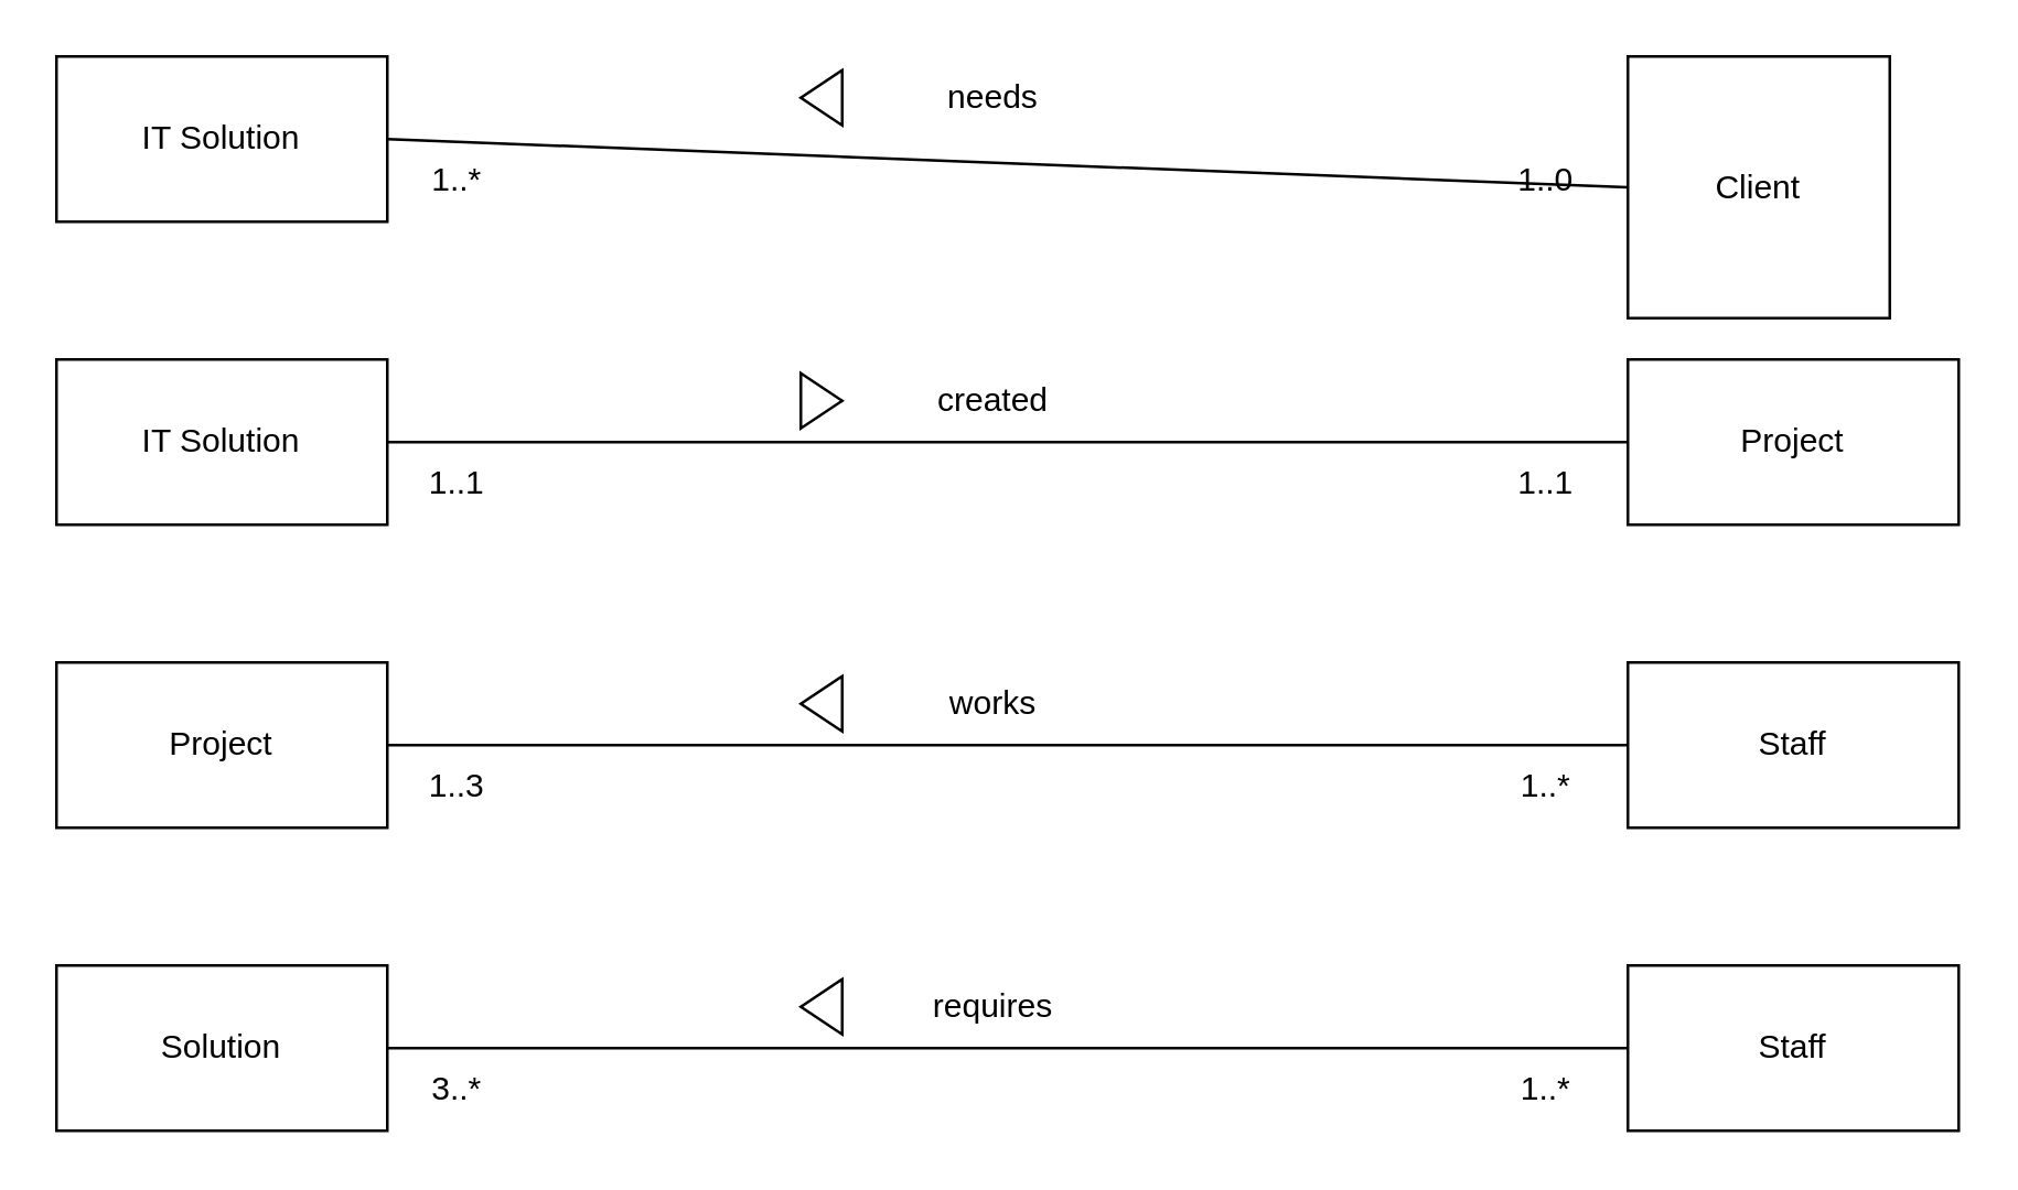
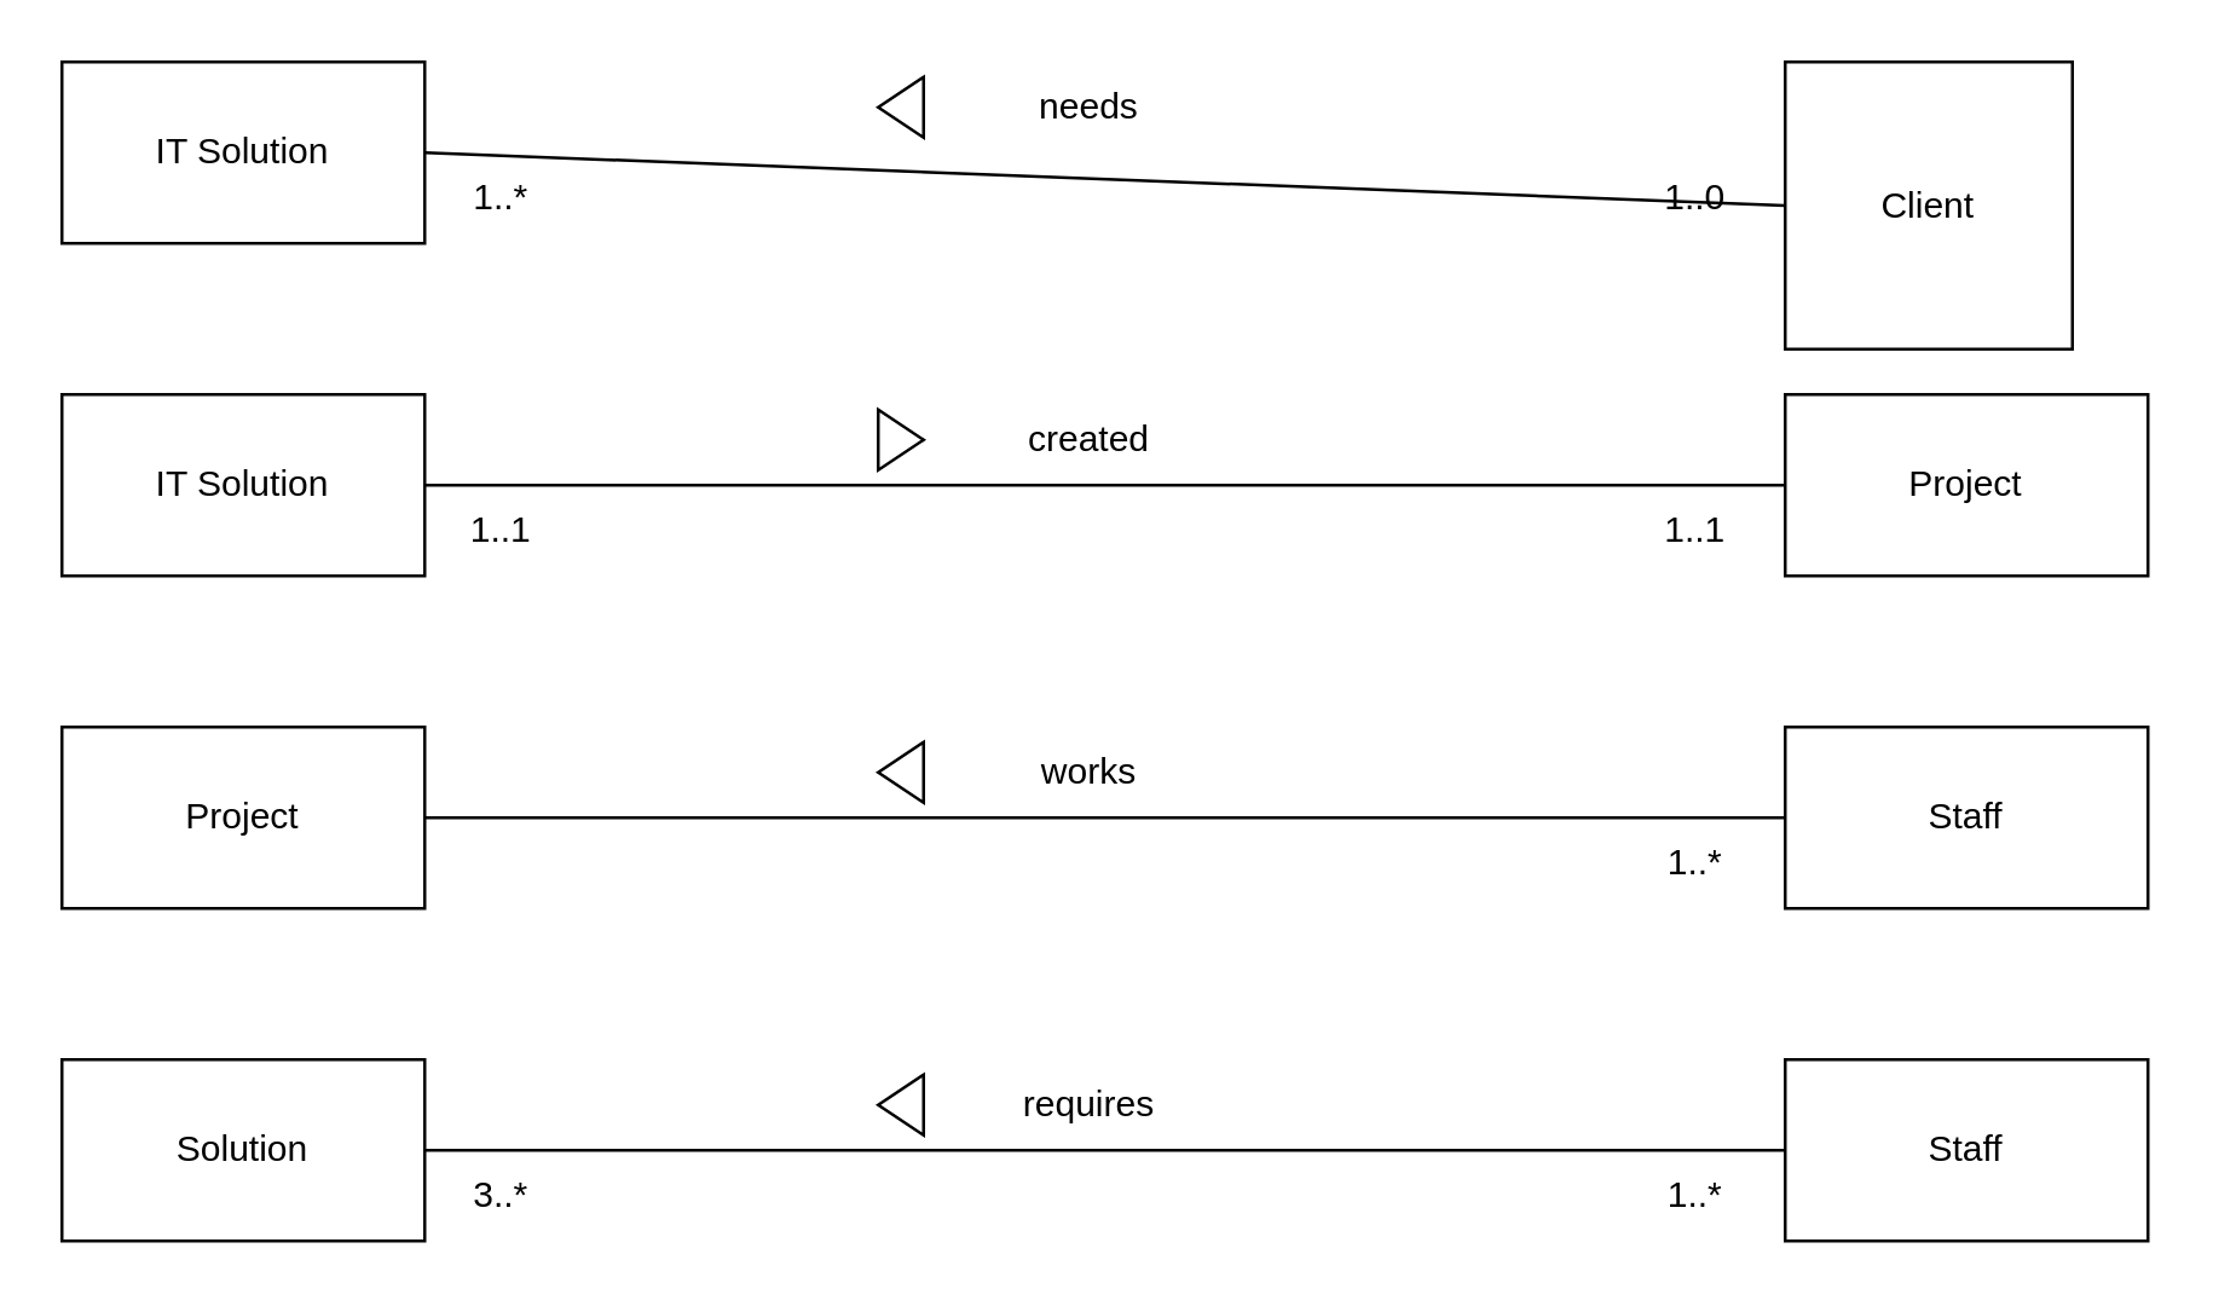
  <mxCell id="0" />
  <mxCell id="1" parent="0" />
  <mxCell id="2" value="IT Solution" style="rounded=0;whiteSpace=wrap;html=1;" vertex="1" parent="1"><mxGeometry x="20" y="20" width="120" height="60" as="geometry" /></mxCell>
  <mxCell id="3" value="Client" style="rounded=0;whiteSpace=wrap;html=1;" vertex="1" parent="1"><mxGeometry x="590" y="20" width="95" height="95" as="geometry" /></mxCell>
  <mxCell id="4" value="" style="endArrow=none;html=1;rounded=0;exitX=1;exitY=0.5;exitDx=0;exitDy=0;entryX=0;entryY=0.5;entryDx=0;entryDy=0;" edge="1" parent="1" source="2" target="3"><mxGeometry width="50" height="50" relative="1" as="geometry"><mxPoint x="250" y="100" as="sourcePoint" /><mxPoint x="300" y="50" as="targetPoint" /></mxGeometry></mxCell>
  <mxCell id="5" value="needs" style="text;html=1;strokeColor=none;fillColor=none;align=center;verticalAlign=middle;whiteSpace=wrap;rounded=0;" vertex="1" parent="1"><mxGeometry x="300" y="20" width="120" height="30" as="geometry" /></mxCell>
  <mxCell id="6" value="" style="triangle;whiteSpace=wrap;html=1;" vertex="1" parent="1"><mxGeometry x="290" y="135" width="15" height="20" as="geometry" /></mxCell>
  <mxCell id="7" value="" style="triangle;whiteSpace=wrap;html=1;rotation=-180;" vertex="1" parent="1"><mxGeometry x="290" y="25" width="15" height="20" as="geometry" /></mxCell>
  <mxCell id="8" value="1..*" style="text;html=1;align=center;verticalAlign=middle;resizable=0;points=[];autosize=1;strokeColor=none;fillColor=none;" vertex="1" parent="1"><mxGeometry x="145" y="50" width="40" height="30" as="geometry" /></mxCell>
  <mxCell id="9" value="1..0" style="text;html=1;align=center;verticalAlign=middle;resizable=0;points=[];autosize=1;strokeColor=none;fillColor=none;" vertex="1" parent="1"><mxGeometry x="540" y="50" width="40" height="30" as="geometry" /></mxCell>
  <mxCell id="10" value="Project" style="rounded=0;whiteSpace=wrap;html=1;" vertex="1" parent="1"><mxGeometry x="20" y="240" width="120" height="60" as="geometry" /></mxCell>
  <mxCell id="11" value="Staff" style="rounded=0;whiteSpace=wrap;html=1;" vertex="1" parent="1"><mxGeometry x="590" y="240" width="120" height="60" as="geometry" /></mxCell>
  <mxCell id="12" value="" style="endArrow=none;html=1;rounded=0;exitX=1;exitY=0.5;exitDx=0;exitDy=0;entryX=0;entryY=0.5;entryDx=0;entryDy=0;" edge="1" parent="1" source="10" target="11"><mxGeometry width="50" height="50" relative="1" as="geometry"><mxPoint x="250" y="320" as="sourcePoint" /><mxPoint x="300" y="270" as="targetPoint" /></mxGeometry></mxCell>
  <mxCell id="13" value="works" style="text;html=1;strokeColor=none;fillColor=none;align=center;verticalAlign=middle;whiteSpace=wrap;rounded=0;" vertex="1" parent="1"><mxGeometry x="300" y="240" width="120" height="30" as="geometry" /></mxCell>
  <mxCell id="14" value="" style="triangle;whiteSpace=wrap;html=1;rotation=-180;" vertex="1" parent="1"><mxGeometry x="290" y="245" width="15" height="20" as="geometry" /></mxCell>
- <mxCell id="15" value="1..3" style="text;html=1;align=center;verticalAlign=middle;resizable=0;points=[];autosize=1;strokeColor=none;fillColor=none;" vertex="1" parent="1"><mxGeometry x="145" y="270" width="40" height="30" as="geometry" /></mxCell>
  <mxCell id="16" value="1..*" style="text;html=1;align=center;verticalAlign=middle;resizable=0;points=[];autosize=1;strokeColor=none;fillColor=none;" vertex="1" parent="1"><mxGeometry x="540" y="270" width="40" height="30" as="geometry" /></mxCell>
  <mxCell id="17" value="Solution" style="rounded=0;whiteSpace=wrap;html=1;" vertex="1" parent="1"><mxGeometry x="20" y="350" width="120" height="60" as="geometry" /></mxCell>
  <mxCell id="18" value="Staff" style="rounded=0;whiteSpace=wrap;html=1;" vertex="1" parent="1"><mxGeometry x="590" y="350" width="120" height="60" as="geometry" /></mxCell>
  <mxCell id="19" value="" style="endArrow=none;html=1;rounded=0;exitX=1;exitY=0.5;exitDx=0;exitDy=0;entryX=0;entryY=0.5;entryDx=0;entryDy=0;" edge="1" parent="1" source="17" target="18"><mxGeometry width="50" height="50" relative="1" as="geometry"><mxPoint x="250" y="430" as="sourcePoint" /><mxPoint x="300" y="380" as="targetPoint" /></mxGeometry></mxCell>
  <mxCell id="20" value="requires" style="text;html=1;strokeColor=none;fillColor=none;align=center;verticalAlign=middle;whiteSpace=wrap;rounded=0;" vertex="1" parent="1"><mxGeometry x="300" y="350" width="120" height="30" as="geometry" /></mxCell>
  <mxCell id="21" value="" style="triangle;whiteSpace=wrap;html=1;rotation=-180;" vertex="1" parent="1"><mxGeometry x="290" y="355" width="15" height="20" as="geometry" /></mxCell>
  <mxCell id="22" value="3..*" style="text;html=1;align=center;verticalAlign=middle;resizable=0;points=[];autosize=1;strokeColor=none;fillColor=none;" vertex="1" parent="1"><mxGeometry x="145" y="380" width="40" height="30" as="geometry" /></mxCell>
  <mxCell id="23" value="1..*" style="text;html=1;align=center;verticalAlign=middle;resizable=0;points=[];autosize=1;strokeColor=none;fillColor=none;" vertex="1" parent="1"><mxGeometry x="540" y="380" width="40" height="30" as="geometry" /></mxCell>
  <mxCell id="24" value="IT Solution" style="rounded=0;whiteSpace=wrap;html=1;" vertex="1" parent="1"><mxGeometry x="20" y="130" width="120" height="60" as="geometry" /></mxCell>
  <mxCell id="25" value="Project" style="rounded=0;whiteSpace=wrap;html=1;" vertex="1" parent="1"><mxGeometry x="590" y="130" width="120" height="60" as="geometry" /></mxCell>
  <mxCell id="26" value="" style="endArrow=none;html=1;rounded=0;exitX=1;exitY=0.5;exitDx=0;exitDy=0;entryX=0;entryY=0.5;entryDx=0;entryDy=0;" edge="1" parent="1" source="24" target="25"><mxGeometry width="50" height="50" relative="1" as="geometry"><mxPoint x="250" y="210" as="sourcePoint" /><mxPoint x="300" y="160" as="targetPoint" /></mxGeometry></mxCell>
  <mxCell id="27" value="created" style="text;html=1;strokeColor=none;fillColor=none;align=center;verticalAlign=middle;whiteSpace=wrap;rounded=0;" vertex="1" parent="1"><mxGeometry x="300" y="130" width="120" height="30" as="geometry" /></mxCell>
  <mxCell id="28" value="1..1" style="text;html=1;align=center;verticalAlign=middle;resizable=0;points=[];autosize=1;strokeColor=none;fillColor=none;" vertex="1" parent="1"><mxGeometry x="145" y="160" width="40" height="30" as="geometry" /></mxCell>
  <mxCell id="29" value="1..1" style="text;html=1;align=center;verticalAlign=middle;resizable=0;points=[];autosize=1;strokeColor=none;fillColor=none;" vertex="1" parent="1"><mxGeometry x="540" y="160" width="40" height="30" as="geometry" /></mxCell>
